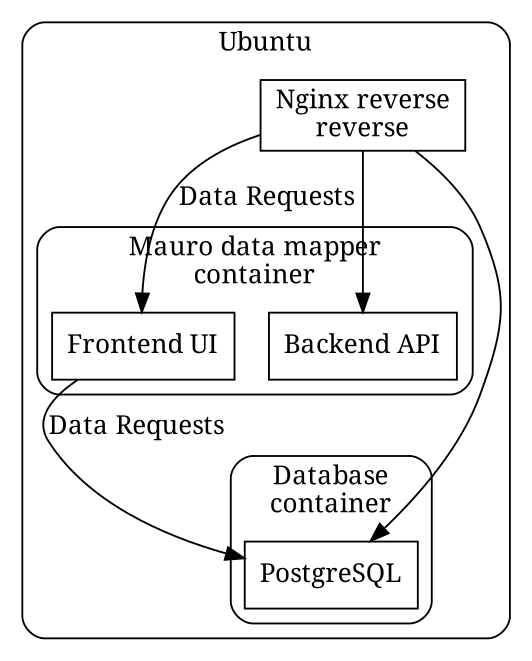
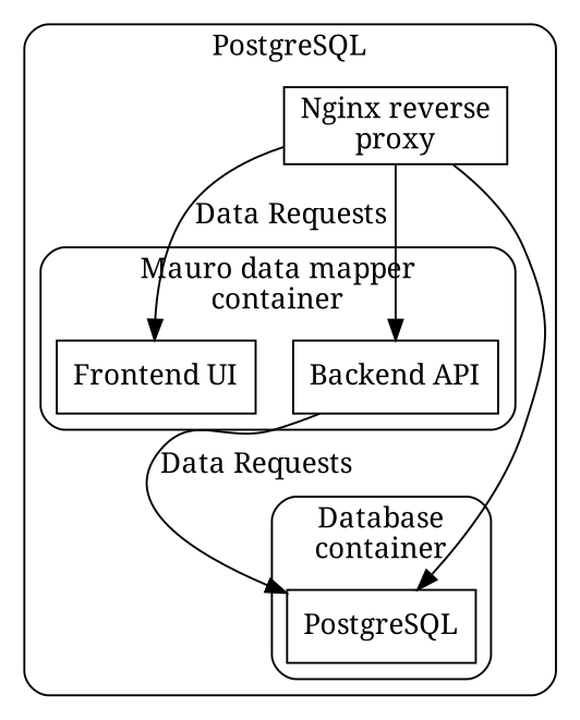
  digraph {
    fontname="Noto Serif"
    node [fontname="Noto Serif" shape=box]
    edge [fontname="Noto Serif"]
    n1 [label="Frontend UI"]
    n2 [label="Backend API"]
    n3 [label=PostgreSQL]
-   n4 [label="Nginx reverse\nreverse"]
+   n4 [label="Nginx reverse\nproxy"]
    subgraph cluster_1 {
-     label=Ubuntu
+     label=PostgreSQL
      rankdir=LR
      style=rounded
      n4
      subgraph cluster_2 {
        label="Mauro data mapper\ncontainer"
        rankdir=LR
        style=rounded
        n1
        n2
      }
      subgraph cluster_3 {
        label="Database\ncontainer"
        rankdir=LR
        style=rounded
        n3
      }
    }
-   n1 -> n3 [label="Data Requests"]
+   n2 -> n3 [label="Data Requests"]
    n4 -> n1 [label="Data Requests"]
    n4 -> n2
    n4 -> n3
  }
